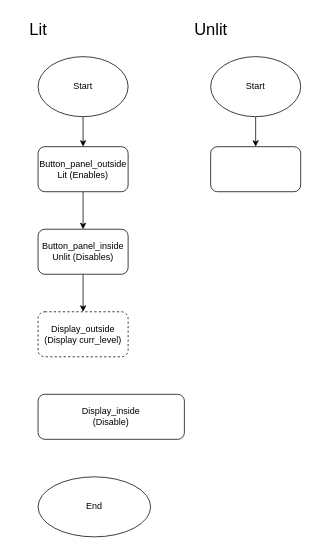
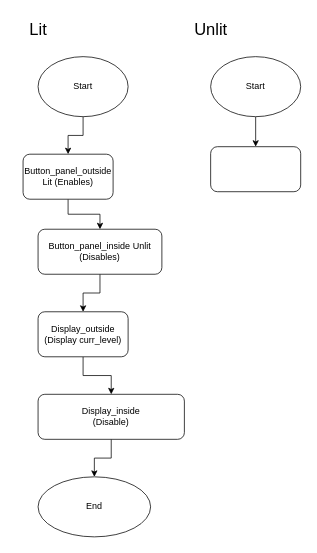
  <mxCell id="0" />
  <mxCell id="1" parent="0" />
  <mxCell id="2" style="edgeStyle=orthogonalEdgeStyle;rounded=0;orthogonalLoop=1;jettySize=auto;html=1;entryX=0.5;entryY=0;entryDx=0;entryDy=0;" edge="1" parent="1" source="3" target="5"><mxGeometry relative="1" as="geometry" /></mxCell>
  <mxCell id="3" value="Start" style="ellipse;whiteSpace=wrap;html=1;" vertex="1" parent="1"><mxGeometry x="50" y="75" width="120" height="80" as="geometry" /></mxCell>
  <mxCell id="4" style="edgeStyle=orthogonalEdgeStyle;rounded=0;orthogonalLoop=1;jettySize=auto;html=1;entryX=0.5;entryY=0;entryDx=0;entryDy=0;" edge="1" parent="1" source="5" target="8"><mxGeometry relative="1" as="geometry" /></mxCell>
- <mxCell id="5" value="Button_panel_outside Lit (Enables)" style="rounded=1;whiteSpace=wrap;html=1;" vertex="1" parent="1"><mxGeometry x="50" y="195" width="120" height="60" as="geometry" /></mxCell>
+ <mxCell id="5" value="Button_panel_outside Lit (Enables)" style="rounded=1;whiteSpace=wrap;html=1;" vertex="1" parent="1"><mxGeometry x="30" y="205" width="120" height="60" as="geometry" /></mxCell>
  <mxCell id="6" value="Lit" style="text;html=1;align=center;verticalAlign=middle;resizable=0;points=[];autosize=1;strokeColor=none;fillColor=none;fontSize=22;" vertex="1" parent="1"><mxGeometry x="20" y="20" width="60" height="40" as="geometry" /></mxCell>
  <mxCell id="7" style="edgeStyle=orthogonalEdgeStyle;rounded=0;orthogonalLoop=1;jettySize=auto;html=1;entryX=0.5;entryY=0;entryDx=0;entryDy=0;" edge="1" parent="1" source="8" target="10"><mxGeometry relative="1" as="geometry" /></mxCell>
- <mxCell id="8" value="Button_panel_inside Unlit (Disables)" style="rounded=1;whiteSpace=wrap;html=1;" vertex="1" parent="1"><mxGeometry x="50" y="305" width="120" height="60" as="geometry" /></mxCell>
- <mxCell id="10" value="Display_outside&lt;br&gt;(Display curr_level)" style="rounded=1;whiteSpace=wrap;html=1;dashed=1;" vertex="1" parent="1"><mxGeometry x="50" y="415" width="120" height="60" as="geometry" /></mxCell>
+ <mxCell id="8" value="Button_panel_inside Unlit (Disables)" style="rounded=1;whiteSpace=wrap;html=1;" vertex="1" parent="1"><mxGeometry x="50" y="305" width="165" height="60" as="geometry" /></mxCell>
+ <mxCell id="9" style="edgeStyle=orthogonalEdgeStyle;rounded=0;orthogonalLoop=1;jettySize=auto;html=1;entryX=0.5;entryY=0;entryDx=0;entryDy=0;" edge="1" parent="1" source="10" target="12"><mxGeometry relative="1" as="geometry" /></mxCell>
+ <mxCell id="10" value="Display_outside&lt;br&gt;(Display curr_level)" style="rounded=1;whiteSpace=wrap;html=1;" vertex="1" parent="1"><mxGeometry x="50" y="415" width="120" height="60" as="geometry" /></mxCell>
+ <mxCell id="11" style="edgeStyle=orthogonalEdgeStyle;rounded=0;orthogonalLoop=1;jettySize=auto;html=1;entryX=0.5;entryY=0;entryDx=0;entryDy=0;" edge="1" parent="1" source="12" target="13"><mxGeometry relative="1" as="geometry" /></mxCell>
  <mxCell id="12" value="Display_inside&lt;br&gt;(Disable)" style="rounded=1;whiteSpace=wrap;html=1;" vertex="1" parent="1"><mxGeometry x="50" y="525" width="195" height="60" as="geometry" /></mxCell>
  <mxCell id="13" value="End" style="ellipse;whiteSpace=wrap;html=1;" vertex="1" parent="1"><mxGeometry x="50" y="635" width="150" height="80" as="geometry" /></mxCell>
  <mxCell id="14" value="Unlit" style="text;html=1;align=center;verticalAlign=middle;resizable=0;points=[];autosize=1;strokeColor=none;fillColor=none;fontSize=22;" vertex="1" parent="1"><mxGeometry x="235" y="20" width="90" height="40" as="geometry" /></mxCell>
  <mxCell id="15" style="edgeStyle=orthogonalEdgeStyle;rounded=0;orthogonalLoop=1;jettySize=auto;html=1;entryX=0.5;entryY=0;entryDx=0;entryDy=0;" edge="1" parent="1" source="16" target="17"><mxGeometry relative="1" as="geometry" /></mxCell>
  <mxCell id="16" value="Start" style="ellipse;whiteSpace=wrap;html=1;" vertex="1" parent="1"><mxGeometry x="280" y="75" width="120" height="80" as="geometry" /></mxCell>
  <mxCell id="17" value="" style="rounded=1;whiteSpace=wrap;html=1;" vertex="1" parent="1"><mxGeometry x="280" y="195" width="120" height="60" as="geometry" /></mxCell>
